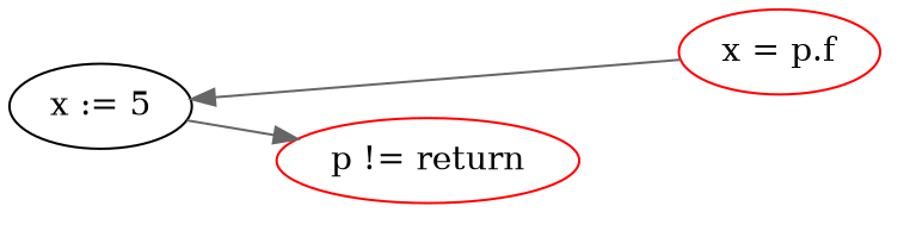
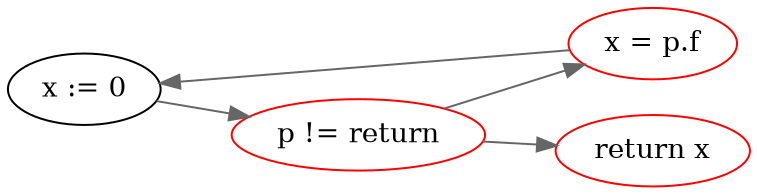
  digraph {
    rankdir=LR
    node [color=red]
    edge [color=gray40]
-   "x := 0" [color=black label="x := 5"]
+   "x := 0" [color=black]
    n2 [label="p != return"]
    "x = p.f"
+   "return x"
    "x := 0" -> n2
+   n2 -> "x = p.f"
+   n2 -> "return x"
    "x = p.f" -> "x := 0"
  }
